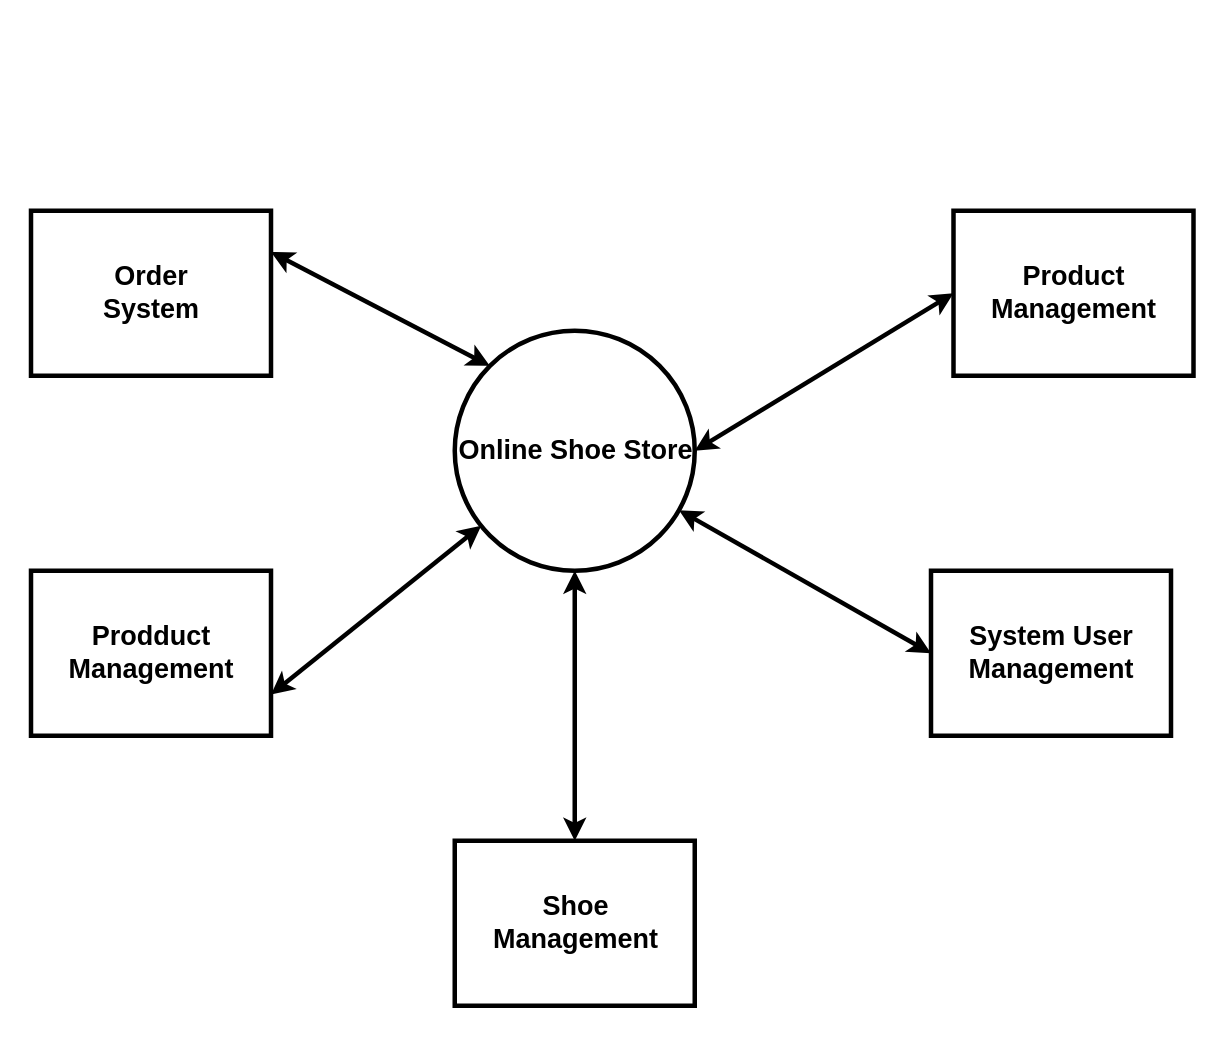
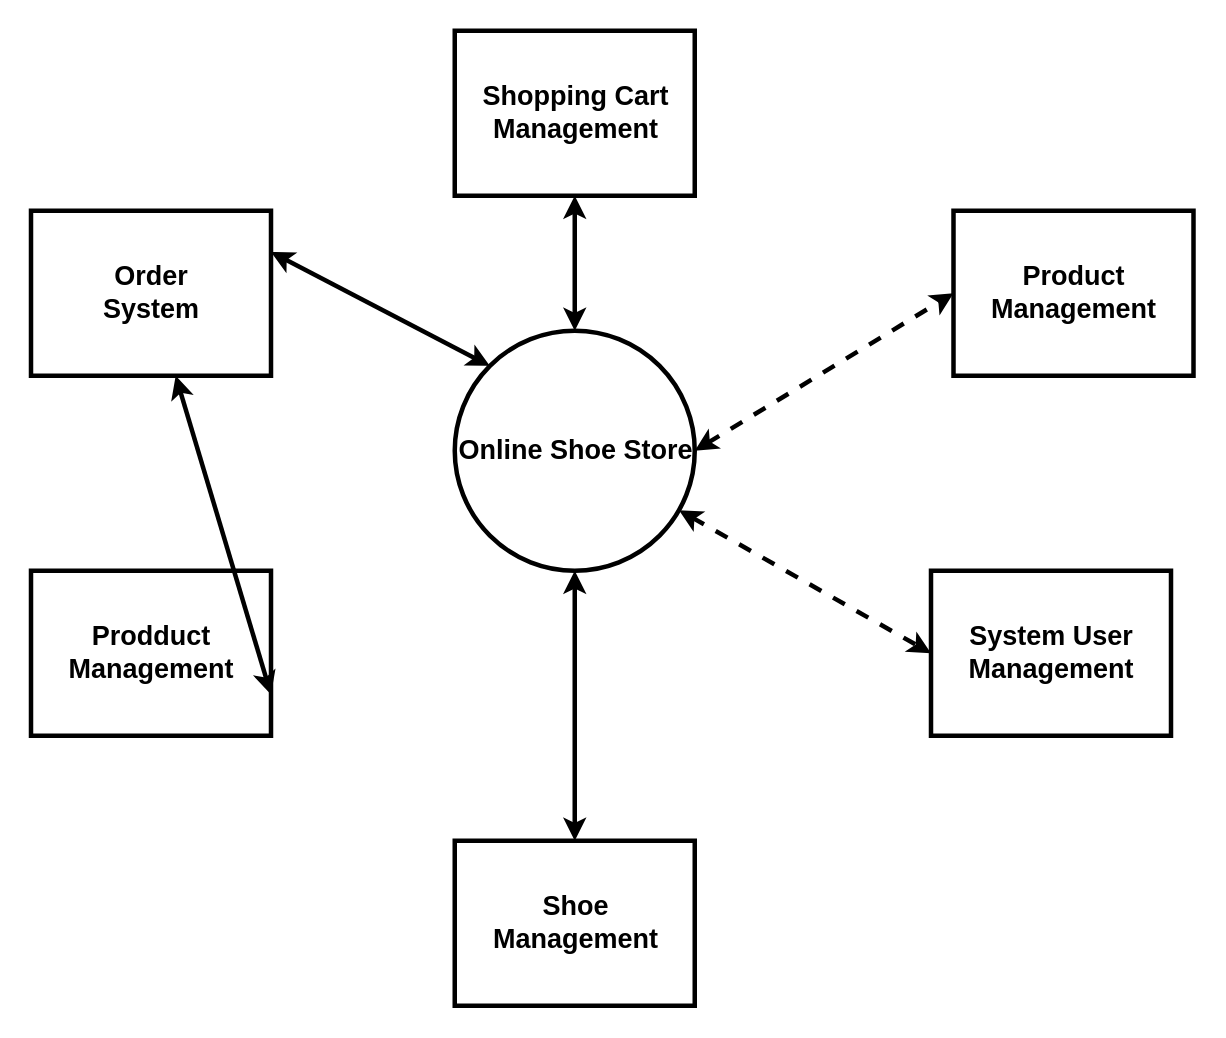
  <mxCell id="0" />
  <mxCell id="1" parent="0" />
  <mxCell id="2" value="&lt;b&gt;&lt;font style=&quot;font-size: 18px;&quot;&gt;Online Shoe Store&lt;/font&gt;&lt;/b&gt;" style="shape=ellipse;html=1;dashed=0;whitespace=wrap;aspect=fixed;perimeter=ellipsePerimeter;strokeWidth=3;" parent="1" vertex="1"><mxGeometry x="302.5" y="220" width="160" height="160" as="geometry" /></mxCell>
+ <mxCell id="3" value="&lt;b&gt;Shopping Cart &lt;br&gt;Management&lt;/b&gt;" style="html=1;dashed=0;whitespace=wrap;strokeWidth=3;fontSize=18;" parent="1" vertex="1"><mxGeometry x="302.5" y="20" width="160" height="110" as="geometry" /></mxCell>
  <mxCell id="4" value="&lt;b&gt;Product&lt;br&gt;Management&lt;/b&gt;" style="html=1;dashed=0;whitespace=wrap;strokeWidth=3;fontSize=18;" parent="1" vertex="1"><mxGeometry x="635" y="140" width="160" height="110" as="geometry" /></mxCell>
  <mxCell id="5" value="&lt;b&gt;System User&lt;br&gt;Management&lt;/b&gt;" style="html=1;dashed=0;whitespace=wrap;strokeWidth=3;fontSize=18;" parent="1" vertex="1"><mxGeometry x="620" y="380" width="160" height="110" as="geometry" /></mxCell>
  <mxCell id="6" value="&lt;b&gt;Shoe&lt;br&gt;Management&lt;/b&gt;" style="html=1;dashed=0;whitespace=wrap;strokeWidth=3;fontSize=18;" parent="1" vertex="1"><mxGeometry x="302.5" y="560" width="160" height="110" as="geometry" /></mxCell>
  <mxCell id="7" value="&lt;b&gt;Order&lt;br&gt;System&lt;/b&gt;" style="html=1;dashed=0;whitespace=wrap;strokeWidth=3;fontSize=18;" parent="1" vertex="1"><mxGeometry x="20" y="140" width="160" height="110" as="geometry" /></mxCell>
  <mxCell id="8" value="&lt;b&gt;Prodduct&lt;br&gt;Management&lt;/b&gt;" style="html=1;dashed=0;whitespace=wrap;strokeWidth=3;fontSize=18;" parent="1" vertex="1"><mxGeometry x="20" y="380" width="160" height="110" as="geometry" /></mxCell>
+ <mxCell id="9" value="" style="endArrow=classic;startArrow=classic;html=1;fontSize=18;exitX=0.5;exitY=0;exitDx=0;exitDy=0;strokeWidth=3;" parent="1" source="2" target="3" edge="1"><mxGeometry width="50" height="50" relative="1" as="geometry"><mxPoint x="410" y="210" as="sourcePoint" /><mxPoint x="460" y="160" as="targetPoint" /></mxGeometry></mxCell>
  <mxCell id="10" value="" style="endArrow=classic;startArrow=classic;html=1;fontSize=18;exitX=0;exitY=0;exitDx=0;exitDy=0;entryX=1;entryY=0.25;entryDx=0;entryDy=0;strokeWidth=3;" parent="1" source="2" target="7" edge="1"><mxGeometry width="50" height="50" relative="1" as="geometry"><mxPoint x="392.5" y="230" as="sourcePoint" /><mxPoint x="392.5" y="140" as="targetPoint" /></mxGeometry></mxCell>
  <mxCell id="11" value="" style="endArrow=classic;startArrow=classic;html=1;fontSize=18;entryX=0.5;entryY=1;entryDx=0;entryDy=0;strokeWidth=3;" parent="1" source="6" target="2" edge="1"><mxGeometry width="50" height="50" relative="1" as="geometry"><mxPoint x="402.5" y="240" as="sourcePoint" /><mxPoint x="402.5" y="150" as="targetPoint" /></mxGeometry></mxCell>
- <mxCell id="12" value="" style="endArrow=classic;startArrow=classic;html=1;fontSize=18;exitX=1;exitY=0.75;exitDx=0;exitDy=0;strokeWidth=3;" parent="1" source="8" target="2" edge="1"><mxGeometry width="50" height="50" relative="1" as="geometry"><mxPoint x="412.5" y="250" as="sourcePoint" /><mxPoint x="412.5" y="160" as="targetPoint" /></mxGeometry></mxCell>
- <mxCell id="13" value="" style="endArrow=classic;startArrow=classic;html=1;fontSize=18;entryX=0;entryY=0.5;entryDx=0;entryDy=0;strokeWidth=3;" parent="1" source="2" target="5" edge="1"><mxGeometry width="50" height="50" relative="1" as="geometry"><mxPoint x="422.5" y="260" as="sourcePoint" /><mxPoint x="422.5" y="170" as="targetPoint" /></mxGeometry></mxCell>
- <mxCell id="14" value="" style="endArrow=classic;startArrow=classic;html=1;fontSize=18;exitX=1;exitY=0.5;exitDx=0;exitDy=0;entryX=0;entryY=0.5;entryDx=0;entryDy=0;strokeWidth=3;" parent="1" source="2" target="4" edge="1"><mxGeometry width="50" height="50" relative="1" as="geometry"><mxPoint x="432.5" y="270" as="sourcePoint" /><mxPoint x="432.5" y="180" as="targetPoint" /></mxGeometry></mxCell>
+ <mxCell id="12" value="" style="endArrow=classic;startArrow=classic;html=1;fontSize=18;exitX=1;exitY=0.75;exitDx=0;exitDy=0;strokeWidth=3;" parent="1" source="8" target="7" edge="1"><mxGeometry width="50" height="50" relative="1" as="geometry"><mxPoint x="412.5" y="250" as="sourcePoint" /><mxPoint x="412.5" y="160" as="targetPoint" /></mxGeometry></mxCell>
+ <mxCell id="13" value="" style="endArrow=classic;startArrow=classic;html=1;fontSize=18;entryX=0;entryY=0.5;entryDx=0;entryDy=0;strokeWidth=3;dashed=1;" parent="1" source="2" target="5" edge="1"><mxGeometry width="50" height="50" relative="1" as="geometry"><mxPoint x="422.5" y="260" as="sourcePoint" /><mxPoint x="422.5" y="170" as="targetPoint" /></mxGeometry></mxCell>
+ <mxCell id="14" value="" style="endArrow=classic;startArrow=classic;html=1;fontSize=18;exitX=1;exitY=0.5;exitDx=0;exitDy=0;entryX=0;entryY=0.5;entryDx=0;entryDy=0;strokeWidth=3;dashed=1;" parent="1" source="2" target="4" edge="1"><mxGeometry width="50" height="50" relative="1" as="geometry"><mxPoint x="432.5" y="270" as="sourcePoint" /><mxPoint x="432.5" y="180" as="targetPoint" /></mxGeometry></mxCell>
